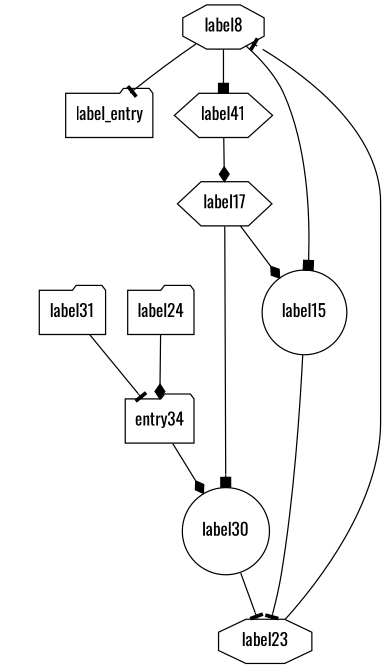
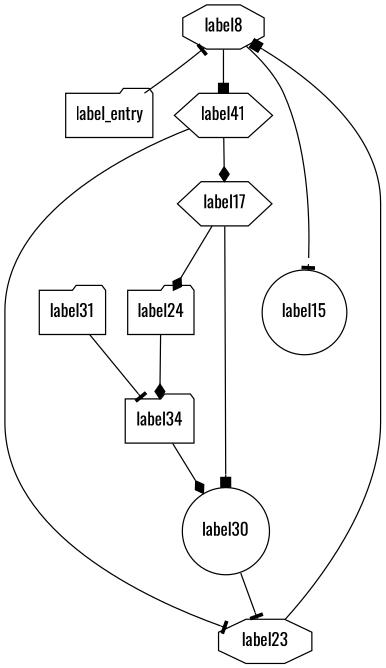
  digraph {
    fontname=Oswald
    node [fontname=Oswald shape=folder]
    edge [arrowhead=box fontname=Oswald]
    label8 [shape=octagon]
    label_entry
    n3 [label=label41 shape=hexagon]
    label15 [shape=circle]
    label17 [shape=hexagon]
    label23 [shape=octagon]
    label24
    label30 [shape=circle]
-   label34 [label=entry34]
+   label34
    label31
    label8 -> n3
-   label8 -> label15
-   label8 -> label_entry [arrowhead=tee]
+   label8 -> label15 [arrowhead=tee]
+   label_entry -> label8 [arrowhead=tee]
    n3 -> label17 [arrowhead=diamond]
-   label15 -> label23 [arrowhead=tee]
-   label17 -> label15 [arrowhead=diamond]
+   n3 -> label23 [arrowhead=tee]
+   label17 -> label24 [arrowhead=diamond]
    label17 -> label30
-   label23 -> label8 [arrowhead=tee]
+   label23 -> label8
    label24 -> label34 [arrowhead=diamond]
    label30 -> label23 [arrowhead=tee]
    label34 -> label30 [arrowhead=diamond]
    label31 -> label34 [arrowhead=tee]
  }
